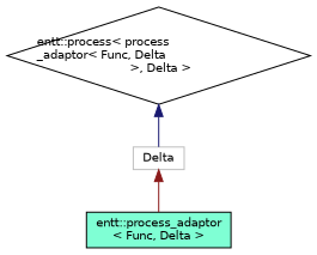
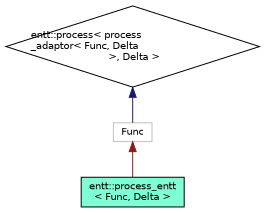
  digraph {
    node [color=black fillcolor=white fontname=Helvetica fontsize=10 shape=box style=filled]
    edge [dir=back fontname=Helvetica fontsize=10 labelfontname=Helvetica labelfontsize=10 style=solid]
-   n1 [fillcolor=aquamarine fontcolor=black height=0.2 label="entt::process_adaptor\l\< Func, Delta \>" width=0.4]
+   n1 [fillcolor=aquamarine fontcolor=black height=0.2 label="entt::process_entt\l\< Func, Delta \>" width=0.4]
    n2 [height=0.2 label="entt::process\< process\l_adaptor\< Func, Delta\l \>, Delta \>" shape=diamond width=0.4]
-   n3 [color=grey75 height=0.2 label=Delta width=0.4]
+   n3 [color=grey75 height=0.2 label=Func width=0.4]
    n2 -> n3 [color=midnightblue]
    n3 -> n1 [color=firebrick4]
  }
